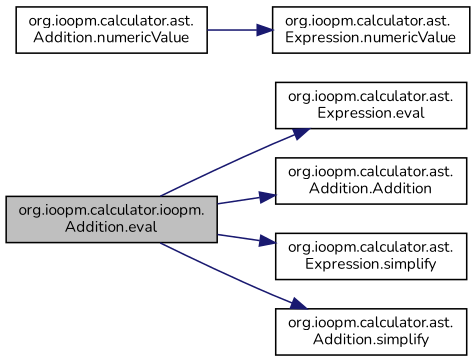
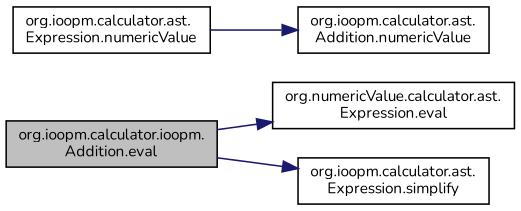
  digraph {
    fontname=Nunito
    rankdir=LR
    node [color=black fillcolor=white fontname=Nunito fontsize=10 shape=record style=filled]
    edge [color=midnightblue fontname=Nunito fontsize=10 labelfontname=Helvetica labelfontsize=10 style=solid]
    n1 [fillcolor=grey75 fontcolor=black height=0.2 label="org.ioopm.calculator.ioopm.\lAddition.eval" width=0.4]
-   n2 [height=0.2 label="org.ioopm.calculator.ast.\lExpression.eval" width=0.4]
-   n3 [height=0.2 label="org.ioopm.calculator.ast.\lAddition.Addition" width=0.4]
+   n2 [height=0.2 label="org.numericValue.calculator.ast.\lExpression.eval" width=0.4]
    n4 [height=0.2 label="org.ioopm.calculator.ast.\lExpression.simplify" width=0.4]
-   n5 [height=0.2 label="org.ioopm.calculator.ast.\lAddition.simplify" width=0.4]
    n6 [height=0.2 label="org.ioopm.calculator.ast.\lAddition.numericValue" width=0.4]
    n7 [height=0.2 label="org.ioopm.calculator.ast.\lExpression.numericValue" width=0.4]
    n1 -> n2
-   n1 -> n3
    n1 -> n4
-   n1 -> n5
-   n6 -> n7
+   n7 -> n6
  }
